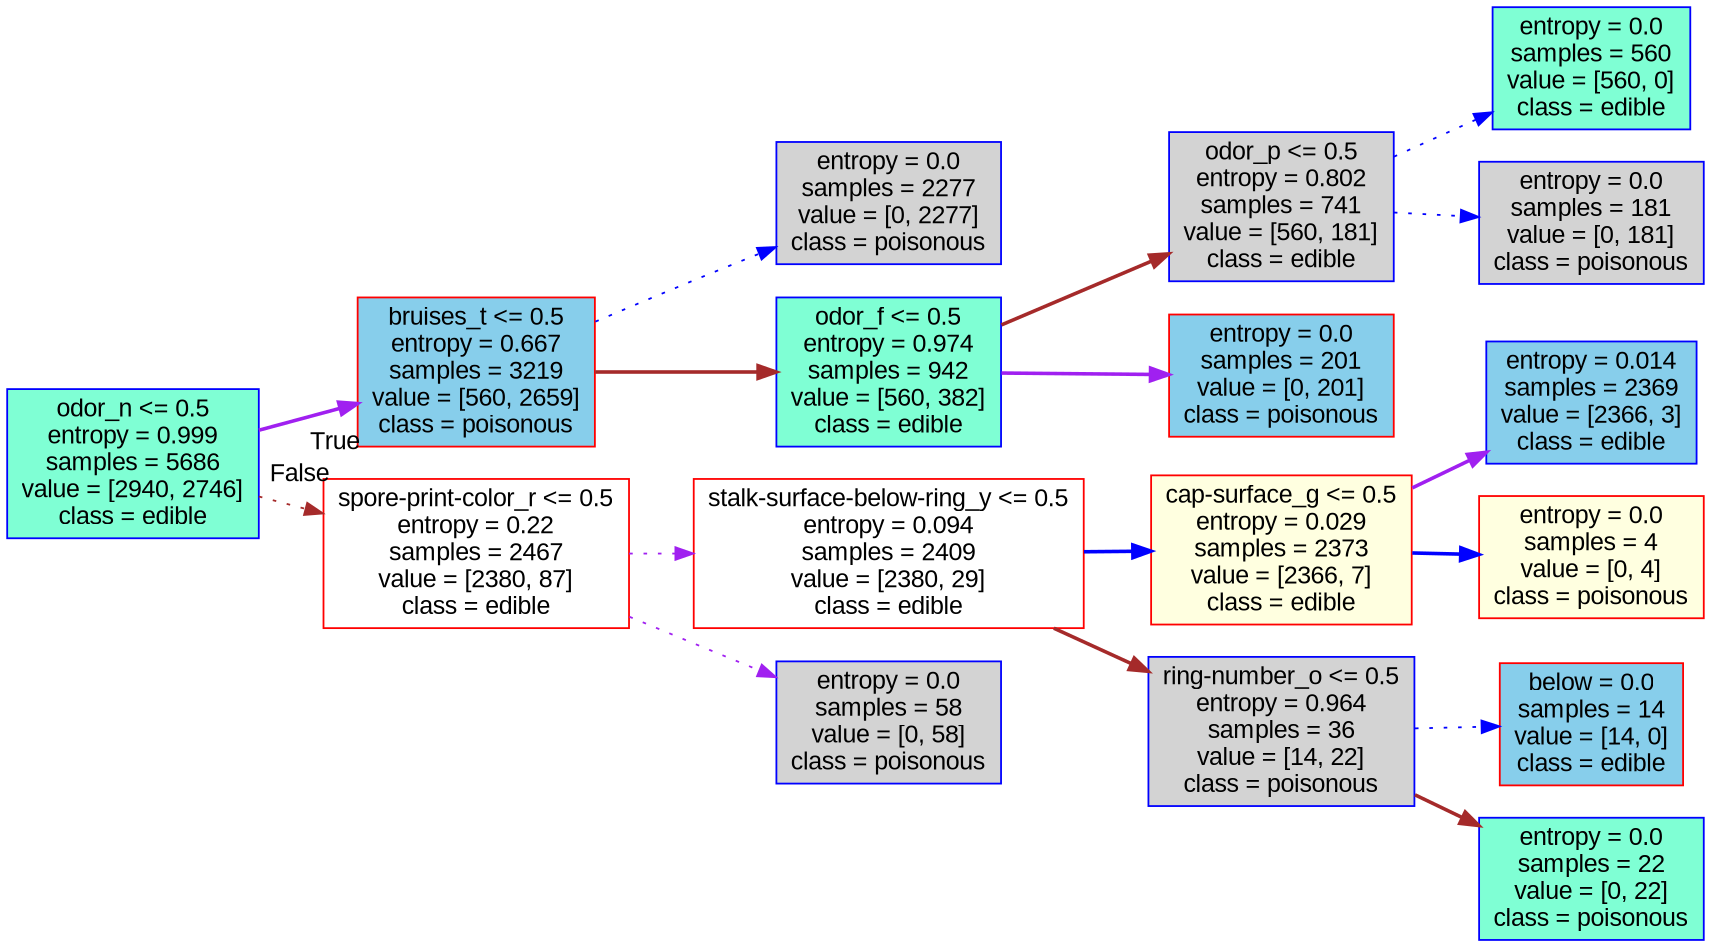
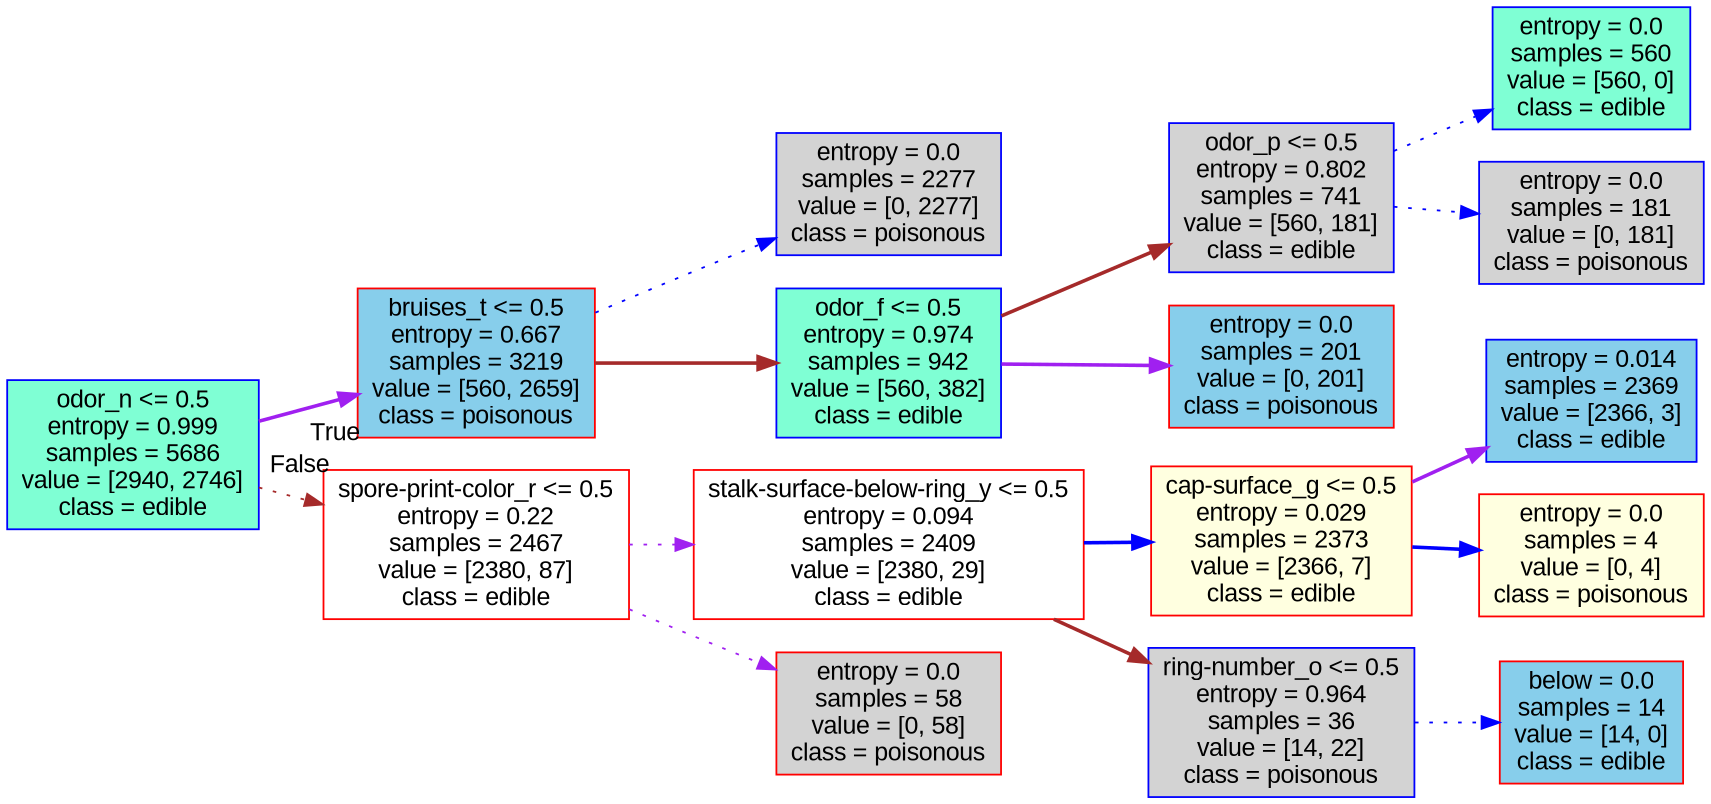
  digraph {
    fontname="Liberation Sans"
    rankdir=LR
    node [color=blue fillcolor=lightgrey fontname="Liberation Sans" shape=box style=filled]
    edge [color=blue fontname="Liberation Sans" style=bold]
    n1 [fillcolor=aquamarine label="odor_n <= 0.5\nentropy = 0.999\nsamples = 5686\nvalue = [2940, 2746]\nclass = edible"]
    n2 [color=red fillcolor=skyblue label="bruises_t <= 0.5\nentropy = 0.667\nsamples = 3219\nvalue = [560, 2659]\nclass = poisonous"]
    n3 [color=red fillcolor=white label="spore-print-color_r <= 0.5\nentropy = 0.22\nsamples = 2467\nvalue = [2380, 87]\nclass = edible"]
    n4 [label="entropy = 0.0\nsamples = 2277\nvalue = [0, 2277]\nclass = poisonous"]
    n5 [fillcolor=aquamarine label="odor_f <= 0.5\nentropy = 0.974\nsamples = 942\nvalue = [560, 382]\nclass = edible"]
    n6 [color=red fillcolor=white label="stalk-surface-below-ring_y <= 0.5\nentropy = 0.094\nsamples = 2409\nvalue = [2380, 29]\nclass = edible"]
-   n7 [label="entropy = 0.0\nsamples = 58\nvalue = [0, 58]\nclass = poisonous"]
+   n7 [color=red label="entropy = 0.0\nsamples = 58\nvalue = [0, 58]\nclass = poisonous"]
    n8 [label="odor_p <= 0.5\nentropy = 0.802\nsamples = 741\nvalue = [560, 181]\nclass = edible"]
    n9 [color=red fillcolor=skyblue label="entropy = 0.0\nsamples = 201\nvalue = [0, 201]\nclass = poisonous"]
    n10 [fillcolor=aquamarine label="entropy = 0.0\nsamples = 560\nvalue = [560, 0]\nclass = edible"]
    n11 [label="entropy = 0.0\nsamples = 181\nvalue = [0, 181]\nclass = poisonous"]
    n12 [color=red fillcolor=lightyellow label="cap-surface_g <= 0.5\nentropy = 0.029\nsamples = 2373\nvalue = [2366, 7]\nclass = edible"]
    n13 [label="ring-number_o <= 0.5\nentropy = 0.964\nsamples = 36\nvalue = [14, 22]\nclass = poisonous"]
    n14 [fillcolor=skyblue label="entropy = 0.014\nsamples = 2369\nvalue = [2366, 3]\nclass = edible"]
    n15 [color=red fillcolor=lightyellow label="entropy = 0.0\nsamples = 4\nvalue = [0, 4]\nclass = poisonous"]
    n16 [color=red fillcolor=skyblue label="below = 0.0\nsamples = 14\nvalue = [14, 0]\nclass = edible"]
-   n17 [fillcolor=aquamarine label="entropy = 0.0\nsamples = 22\nvalue = [0, 22]\nclass = poisonous"]
    n1 -> n2 [color=purple headlabel=True labelangle=45 labeldistance=2.5]
    n1 -> n3 [color=brown headlabel=False labelangle=-45 labeldistance=2.5 style=dotted]
    n2 -> n4 [style=dotted]
    n2 -> n5 [color=brown]
    n3 -> n6 [color=purple style=dotted]
    n3 -> n7 [color=purple style=dotted]
    n5 -> n8 [color=brown]
    n5 -> n9 [color=purple]
    n6 -> n12
    n6 -> n13 [color=brown]
    n8 -> n10 [style=dotted]
    n8 -> n11 [style=dotted]
    n12 -> n14 [color=purple]
    n12 -> n15
    n13 -> n16 [style=dotted]
-   n13 -> n17 [color=brown]
  }
